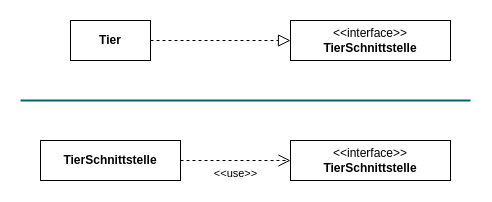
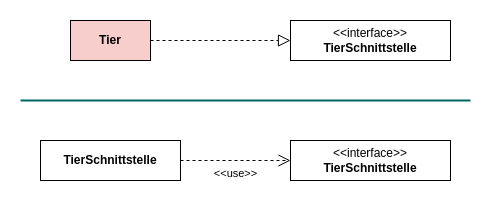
  <mxCell id="0" />
  <mxCell id="1" parent="0" />
  <mxCell id="2" value="" style="endArrow=block;html=1;rounded=0;endFill=0;endSize=10;dashed=1;" parent="1" source="3" target="4" edge="1"><mxGeometry width="50" height="50" relative="1" as="geometry"><mxPoint x="210" y="180" as="sourcePoint" /><mxPoint x="300" y="80" as="targetPoint" /></mxGeometry></mxCell>
- <mxCell id="3" value="Tier" style="rounded=0;whiteSpace=wrap;html=1;fontStyle=1" parent="1" vertex="1"><mxGeometry x="70" y="20" width="80" height="40" as="geometry" /></mxCell>
+ <mxCell id="3" value="Tier" style="rounded=0;whiteSpace=wrap;html=1;fontStyle=1;fillColor=#f8cecc;" parent="1" vertex="1"><mxGeometry x="70" y="20" width="80" height="40" as="geometry" /></mxCell>
  <mxCell id="4" value="&amp;lt;&amp;lt;interface&amp;gt;&amp;gt;&lt;br&gt;&lt;b&gt;TierSchnittstelle&lt;/b&gt;" style="rounded=0;whiteSpace=wrap;html=1;fontStyle=0" parent="1" vertex="1"><mxGeometry x="290" y="20" width="160" height="40" as="geometry" /></mxCell>
  <mxCell id="5" value="" style="endArrow=none;html=1;rounded=0;strokeWidth=2;strokeColor=#006666;" parent="1" edge="1"><mxGeometry width="50" height="50" relative="1" as="geometry"><mxPoint x="20" y="100" as="sourcePoint" /><mxPoint x="470" y="100" as="targetPoint" /></mxGeometry></mxCell>
  <mxCell id="6" value="&amp;lt;&amp;lt;use&amp;gt;&amp;gt;" style="endArrow=open;html=1;rounded=0;endFill=0;endSize=10;dashed=1;verticalAlign=top;labelBackgroundColor=none;" parent="1" source="7" target="8" edge="1"><mxGeometry width="50" height="50" relative="1" as="geometry"><mxPoint x="210" y="300" as="sourcePoint" /><mxPoint x="300" y="200" as="targetPoint" /></mxGeometry></mxCell>
  <mxCell id="7" value="TierSchnittstelle" style="rounded=0;whiteSpace=wrap;html=1;fontStyle=1" parent="1" vertex="1"><mxGeometry x="40" y="140" width="140" height="40" as="geometry" /></mxCell>
  <mxCell id="8" value="&amp;lt;&amp;lt;interface&amp;gt;&amp;gt;&lt;br&gt;&lt;b&gt;TierSchnittstelle&lt;/b&gt;" style="rounded=0;whiteSpace=wrap;html=1;fontStyle=0" parent="1" vertex="1"><mxGeometry x="290" y="140" width="160" height="40" as="geometry" /></mxCell>
